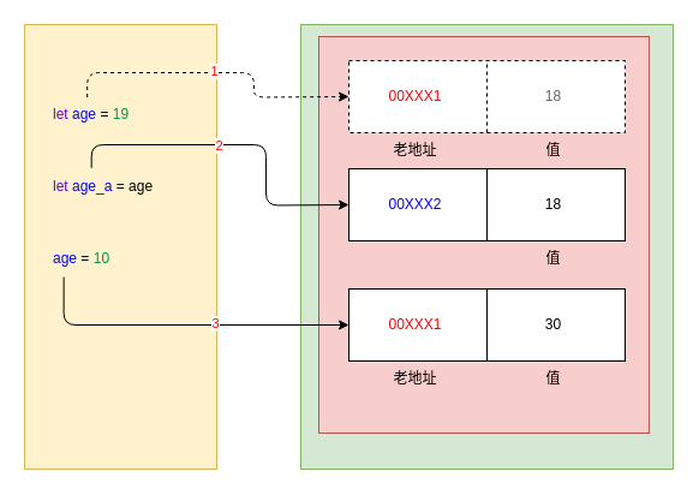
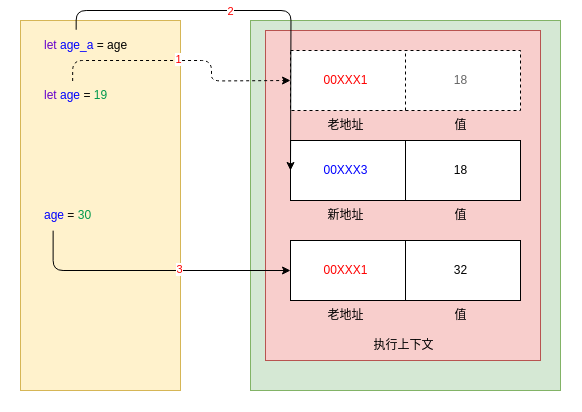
  <mxCell id="0" />
  <mxCell id="1" parent="0" />
  <mxCell id="2" value="" style="rounded=0;whiteSpace=wrap;html=1;fillColor=#fff2cc;strokeColor=#d6b656;" parent="1" vertex="1"><mxGeometry x="20" y="20" width="160" height="370" as="geometry" /></mxCell>
  <mxCell id="3" value="&lt;font color=&quot;#6600cc&quot;&gt;let &lt;/font&gt;&lt;font color=&quot;#0000ff&quot;&gt;age&lt;/font&gt; = &lt;font color=&quot;#00994d&quot;&gt;19&lt;/font&gt;" style="text;html=1;align=left;verticalAlign=middle;resizable=0;points=[];autosize=1;strokeColor=none;fillColor=none;" parent="1" vertex="1"><mxGeometry x="42" y="80" width="90" height="30" as="geometry" /></mxCell>
- <mxCell id="4" value="&lt;font color=&quot;#6600cc&quot;&gt;let &lt;/font&gt;&lt;font color=&quot;#0000ff&quot;&gt;age_a&lt;/font&gt; = age" style="text;html=1;align=left;verticalAlign=middle;resizable=0;points=[];autosize=1;strokeColor=none;fillColor=none;" parent="1" vertex="1"><mxGeometry x="42" y="140" width="110" height="30" as="geometry" /></mxCell>
- <mxCell id="5" value="&lt;font color=&quot;#0000ff&quot;&gt;age&lt;/font&gt;&amp;nbsp;= &lt;font color=&quot;#00994d&quot;&gt;10&lt;/font&gt;" style="text;html=1;align=left;verticalAlign=middle;resizable=0;points=[];autosize=1;strokeColor=none;fillColor=none;" parent="1" vertex="1"><mxGeometry x="42" y="200" width="70" height="30" as="geometry" /></mxCell>
+ <mxCell id="4" value="&lt;font color=&quot;#6600cc&quot;&gt;let &lt;/font&gt;&lt;font color=&quot;#0000ff&quot;&gt;age_a&lt;/font&gt; = age" style="text;html=1;align=left;verticalAlign=middle;resizable=0;points=[];autosize=1;strokeColor=none;fillColor=none;" parent="1" vertex="1"><mxGeometry x="42" y="30" width="110" height="30" as="geometry" /></mxCell>
+ <mxCell id="5" value="&lt;font color=&quot;#0000ff&quot;&gt;age&lt;/font&gt;&amp;nbsp;= &lt;font color=&quot;#00994d&quot;&gt;30&lt;/font&gt;" style="text;html=1;align=left;verticalAlign=middle;resizable=0;points=[];autosize=1;strokeColor=none;fillColor=none;" parent="1" vertex="1"><mxGeometry x="42" y="200" width="70" height="30" as="geometry" /></mxCell>
  <mxCell id="6" value="" style="rounded=0;whiteSpace=wrap;html=1;fillColor=#d5e8d4;strokeColor=#82b366;" parent="1" vertex="1"><mxGeometry x="250" y="20" width="310" height="370" as="geometry" /></mxCell>
  <mxCell id="7" value="" style="whiteSpace=wrap;html=1;fillColor=#f8cecc;strokeColor=#b85450;" parent="1" vertex="1"><mxGeometry x="265" y="30" width="275" height="330" as="geometry" /></mxCell>
+ <mxCell id="8" value="执行上下文" style="text;html=1;align=center;verticalAlign=middle;resizable=0;points=[];autosize=1;strokeColor=none;fillColor=none;fontColor=#000000;" parent="1" vertex="1"><mxGeometry x="362.5" y="330" width="80" height="30" as="geometry" /></mxCell>
  <mxCell id="9" value="" style="group;dashed=1;" vertex="1" connectable="0" parent="1"><mxGeometry x="290" y="50" width="230" height="90" as="geometry" /></mxCell>
  <mxCell id="10" value="" style="rounded=0;whiteSpace=wrap;html=1;fontColor=#000000;dashed=1;" parent="9" vertex="1"><mxGeometry width="230" height="60" as="geometry" /></mxCell>
  <mxCell id="11" value="&lt;font color=&quot;#ff0000&quot;&gt;00XXX1&lt;/font&gt;" style="text;html=1;align=center;verticalAlign=middle;resizable=0;points=[];autosize=1;strokeColor=none;fillColor=none;fontColor=#000000;" parent="9" vertex="1"><mxGeometry x="20" y="15" width="70" height="30" as="geometry" /></mxCell>
  <mxCell id="12" value="&lt;font color=&quot;#666666&quot;&gt;18&lt;/font&gt;" style="text;html=1;align=center;verticalAlign=middle;resizable=0;points=[];autosize=1;strokeColor=none;fillColor=none;fontColor=#000000;" parent="9" vertex="1"><mxGeometry x="150" y="15" width="40" height="30" as="geometry" /></mxCell>
  <mxCell id="13" value="老地址" style="text;html=1;align=center;verticalAlign=middle;resizable=0;points=[];autosize=1;strokeColor=none;fillColor=none;" vertex="1" parent="9"><mxGeometry x="25" y="60" width="60" height="30" as="geometry" /></mxCell>
  <mxCell id="14" value="值" style="text;html=1;align=center;verticalAlign=middle;resizable=0;points=[];autosize=1;strokeColor=none;fillColor=none;" vertex="1" parent="9"><mxGeometry x="150" y="60" width="40" height="30" as="geometry" /></mxCell>
  <mxCell id="15" value="" style="endArrow=none;html=1;rounded=0;fontColor=#000000;entryX=0.5;entryY=0;entryDx=0;entryDy=0;exitX=0.5;exitY=1;exitDx=0;exitDy=0;dashed=1;" parent="9" source="10" target="10" edge="1"><mxGeometry width="50" height="50" relative="1" as="geometry"><mxPoint x="260" y="500" as="sourcePoint" /><mxPoint x="310" y="450" as="targetPoint" /></mxGeometry></mxCell>
  <mxCell id="16" value="" style="group" vertex="1" connectable="0" parent="1"><mxGeometry x="290" y="140" width="230" height="90" as="geometry" /></mxCell>
  <mxCell id="17" value="" style="rounded=0;whiteSpace=wrap;html=1;fontColor=#000000;" parent="16" vertex="1"><mxGeometry width="230" height="60" as="geometry" /></mxCell>
- <mxCell id="18" value="&lt;font color=&quot;#0000ff&quot;&gt;00XXX2&lt;/font&gt;" style="text;html=1;align=center;verticalAlign=middle;resizable=0;points=[];autosize=1;strokeColor=none;fillColor=none;fontColor=#000000;" parent="16" vertex="1"><mxGeometry x="20" y="15" width="70" height="30" as="geometry" /></mxCell>
+ <mxCell id="18" value="&lt;font color=&quot;#0000ff&quot;&gt;00XXX3&lt;/font&gt;" style="text;html=1;align=center;verticalAlign=middle;resizable=0;points=[];autosize=1;strokeColor=none;fillColor=none;fontColor=#000000;" parent="16" vertex="1"><mxGeometry x="20" y="15" width="70" height="30" as="geometry" /></mxCell>
  <mxCell id="19" value="18" style="text;html=1;align=center;verticalAlign=middle;resizable=0;points=[];autosize=1;strokeColor=none;fillColor=none;fontColor=#000000;" parent="16" vertex="1"><mxGeometry x="150" y="15" width="40" height="30" as="geometry" /></mxCell>
+ <mxCell id="20" value="新地址" style="text;html=1;align=center;verticalAlign=middle;resizable=0;points=[];autosize=1;strokeColor=none;fillColor=none;" vertex="1" parent="16"><mxGeometry x="25" y="60" width="60" height="30" as="geometry" /></mxCell>
  <mxCell id="21" value="值" style="text;html=1;align=center;verticalAlign=middle;resizable=0;points=[];autosize=1;strokeColor=none;fillColor=none;" vertex="1" parent="16"><mxGeometry x="150" y="60" width="40" height="30" as="geometry" /></mxCell>
  <mxCell id="22" value="" style="endArrow=none;html=1;rounded=0;fontColor=#000000;entryX=0.5;entryY=0;entryDx=0;entryDy=0;exitX=0.5;exitY=1;exitDx=0;exitDy=0;" parent="16" source="17" target="17" edge="1"><mxGeometry width="50" height="50" relative="1" as="geometry"><mxPoint x="260" y="610" as="sourcePoint" /><mxPoint x="310" y="560" as="targetPoint" /></mxGeometry></mxCell>
  <mxCell id="23" value="" style="group" vertex="1" connectable="0" parent="1"><mxGeometry x="290" y="240" width="230" height="90" as="geometry" /></mxCell>
  <mxCell id="24" value="" style="rounded=0;whiteSpace=wrap;html=1;fontColor=#000000;" vertex="1" parent="23"><mxGeometry width="230" height="60" as="geometry" /></mxCell>
  <mxCell id="25" value="&lt;font color=&quot;#ff0000&quot;&gt;00XXX1&lt;/font&gt;" style="text;html=1;align=center;verticalAlign=middle;resizable=0;points=[];autosize=1;strokeColor=none;fillColor=none;fontColor=#000000;" vertex="1" parent="23"><mxGeometry x="20" y="15" width="70" height="30" as="geometry" /></mxCell>
- <mxCell id="26" value="30" style="text;html=1;align=center;verticalAlign=middle;resizable=0;points=[];autosize=1;strokeColor=none;fillColor=none;fontColor=#000000;" vertex="1" parent="23"><mxGeometry x="150" y="15" width="40" height="30" as="geometry" /></mxCell>
+ <mxCell id="26" value="32" style="text;html=1;align=center;verticalAlign=middle;resizable=0;points=[];autosize=1;strokeColor=none;fillColor=none;fontColor=#000000;" vertex="1" parent="23"><mxGeometry x="150" y="15" width="40" height="30" as="geometry" /></mxCell>
  <mxCell id="27" value="老地址" style="text;html=1;align=center;verticalAlign=middle;resizable=0;points=[];autosize=1;strokeColor=none;fillColor=none;" vertex="1" parent="23"><mxGeometry x="25" y="60" width="60" height="30" as="geometry" /></mxCell>
  <mxCell id="28" value="值" style="text;html=1;align=center;verticalAlign=middle;resizable=0;points=[];autosize=1;strokeColor=none;fillColor=none;" vertex="1" parent="23"><mxGeometry x="150" y="60" width="40" height="30" as="geometry" /></mxCell>
  <mxCell id="29" value="" style="endArrow=none;html=1;rounded=0;fontColor=#000000;entryX=0.5;entryY=0;entryDx=0;entryDy=0;exitX=0.5;exitY=1;exitDx=0;exitDy=0;" edge="1" parent="23" source="24" target="24"><mxGeometry width="50" height="50" relative="1" as="geometry"><mxPoint x="260" y="610" as="sourcePoint" /><mxPoint x="310" y="560" as="targetPoint" /></mxGeometry></mxCell>
  <mxCell id="30" style="edgeStyle=orthogonalEdgeStyle;rounded=1;orthogonalLoop=1;jettySize=auto;html=1;exitX=0.306;exitY=-0.025;exitDx=0;exitDy=0;exitPerimeter=0;" edge="1" parent="1" source="4"><mxGeometry relative="1" as="geometry"><mxPoint x="290" y="170" as="targetPoint" /></mxGeometry></mxCell>
  <mxCell id="31" value="&lt;font color=&quot;#ff0000&quot;&gt;2&lt;/font&gt;" style="edgeLabel;html=1;align=center;verticalAlign=middle;resizable=0;points=[];fontColor=#00994D;" vertex="1" connectable="0" parent="30"><mxGeometry x="-0.122" relative="1" as="geometry"><mxPoint as="offset" /></mxGeometry></mxCell>
  <mxCell id="32" style="edgeStyle=orthogonalEdgeStyle;rounded=1;orthogonalLoop=1;jettySize=auto;html=1;exitX=0.335;exitY=0.017;exitDx=0;exitDy=0;exitPerimeter=0;dashed=1;" edge="1" parent="1" source="3"><mxGeometry relative="1" as="geometry"><mxPoint x="290" y="80" as="targetPoint" /></mxGeometry></mxCell>
  <mxCell id="33" value="&lt;font color=&quot;#ff0000&quot;&gt;1&lt;/font&gt;" style="edgeLabel;html=1;align=center;verticalAlign=middle;resizable=0;points=[];fontColor=#00994D;" vertex="1" connectable="0" parent="32"><mxGeometry x="-0.024" y="2" relative="1" as="geometry"><mxPoint as="offset" /></mxGeometry></mxCell>
  <mxCell id="34" style="edgeStyle=orthogonalEdgeStyle;rounded=1;orthogonalLoop=1;jettySize=auto;html=1;entryX=0;entryY=0.5;entryDx=0;entryDy=0;exitX=0.152;exitY=1.005;exitDx=0;exitDy=0;exitPerimeter=0;" edge="1" parent="1" source="5" target="24"><mxGeometry relative="1" as="geometry" /></mxCell>
  <mxCell id="35" value="&lt;font color=&quot;#ff0000&quot;&gt;3&lt;/font&gt;" style="edgeLabel;html=1;align=center;verticalAlign=middle;resizable=0;points=[];fontColor=#00994D;" vertex="1" connectable="0" parent="34"><mxGeometry x="0.199" y="2" relative="1" as="geometry"><mxPoint as="offset" /></mxGeometry></mxCell>
